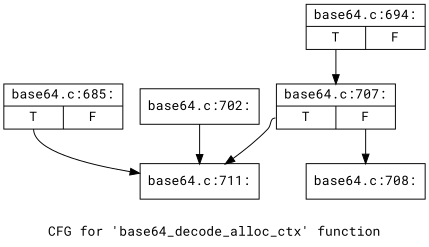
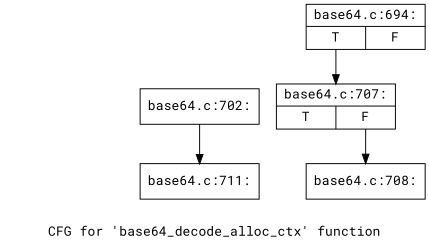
  digraph {
    fontname="Roboto Mono"
    label="CFG for 'base64_decode_alloc_ctx' function"
    node [fontname="Roboto Mono" shape=record]
    edge [fontname="Roboto Mono" tailport=s0]
-   n1 [label="{base64.c:685:|{<s0>T|<s1>F}}"]
    n2 [label="{base64.c:711:}"]
    n3 [label="{base64.c:694:|{<s0>T|<s1>F}}"]
    n4 [label="{base64.c:707:|{<s0>T|<s1>F}}"]
    n5 [label="{base64.c:708:}"]
    n6 [label="{base64.c:702:}"]
-   n1 -> n2
    n3 -> n4
-   n4 -> n2
    n4 -> n5 [tailport=s1]
    n6 -> n2
  }
